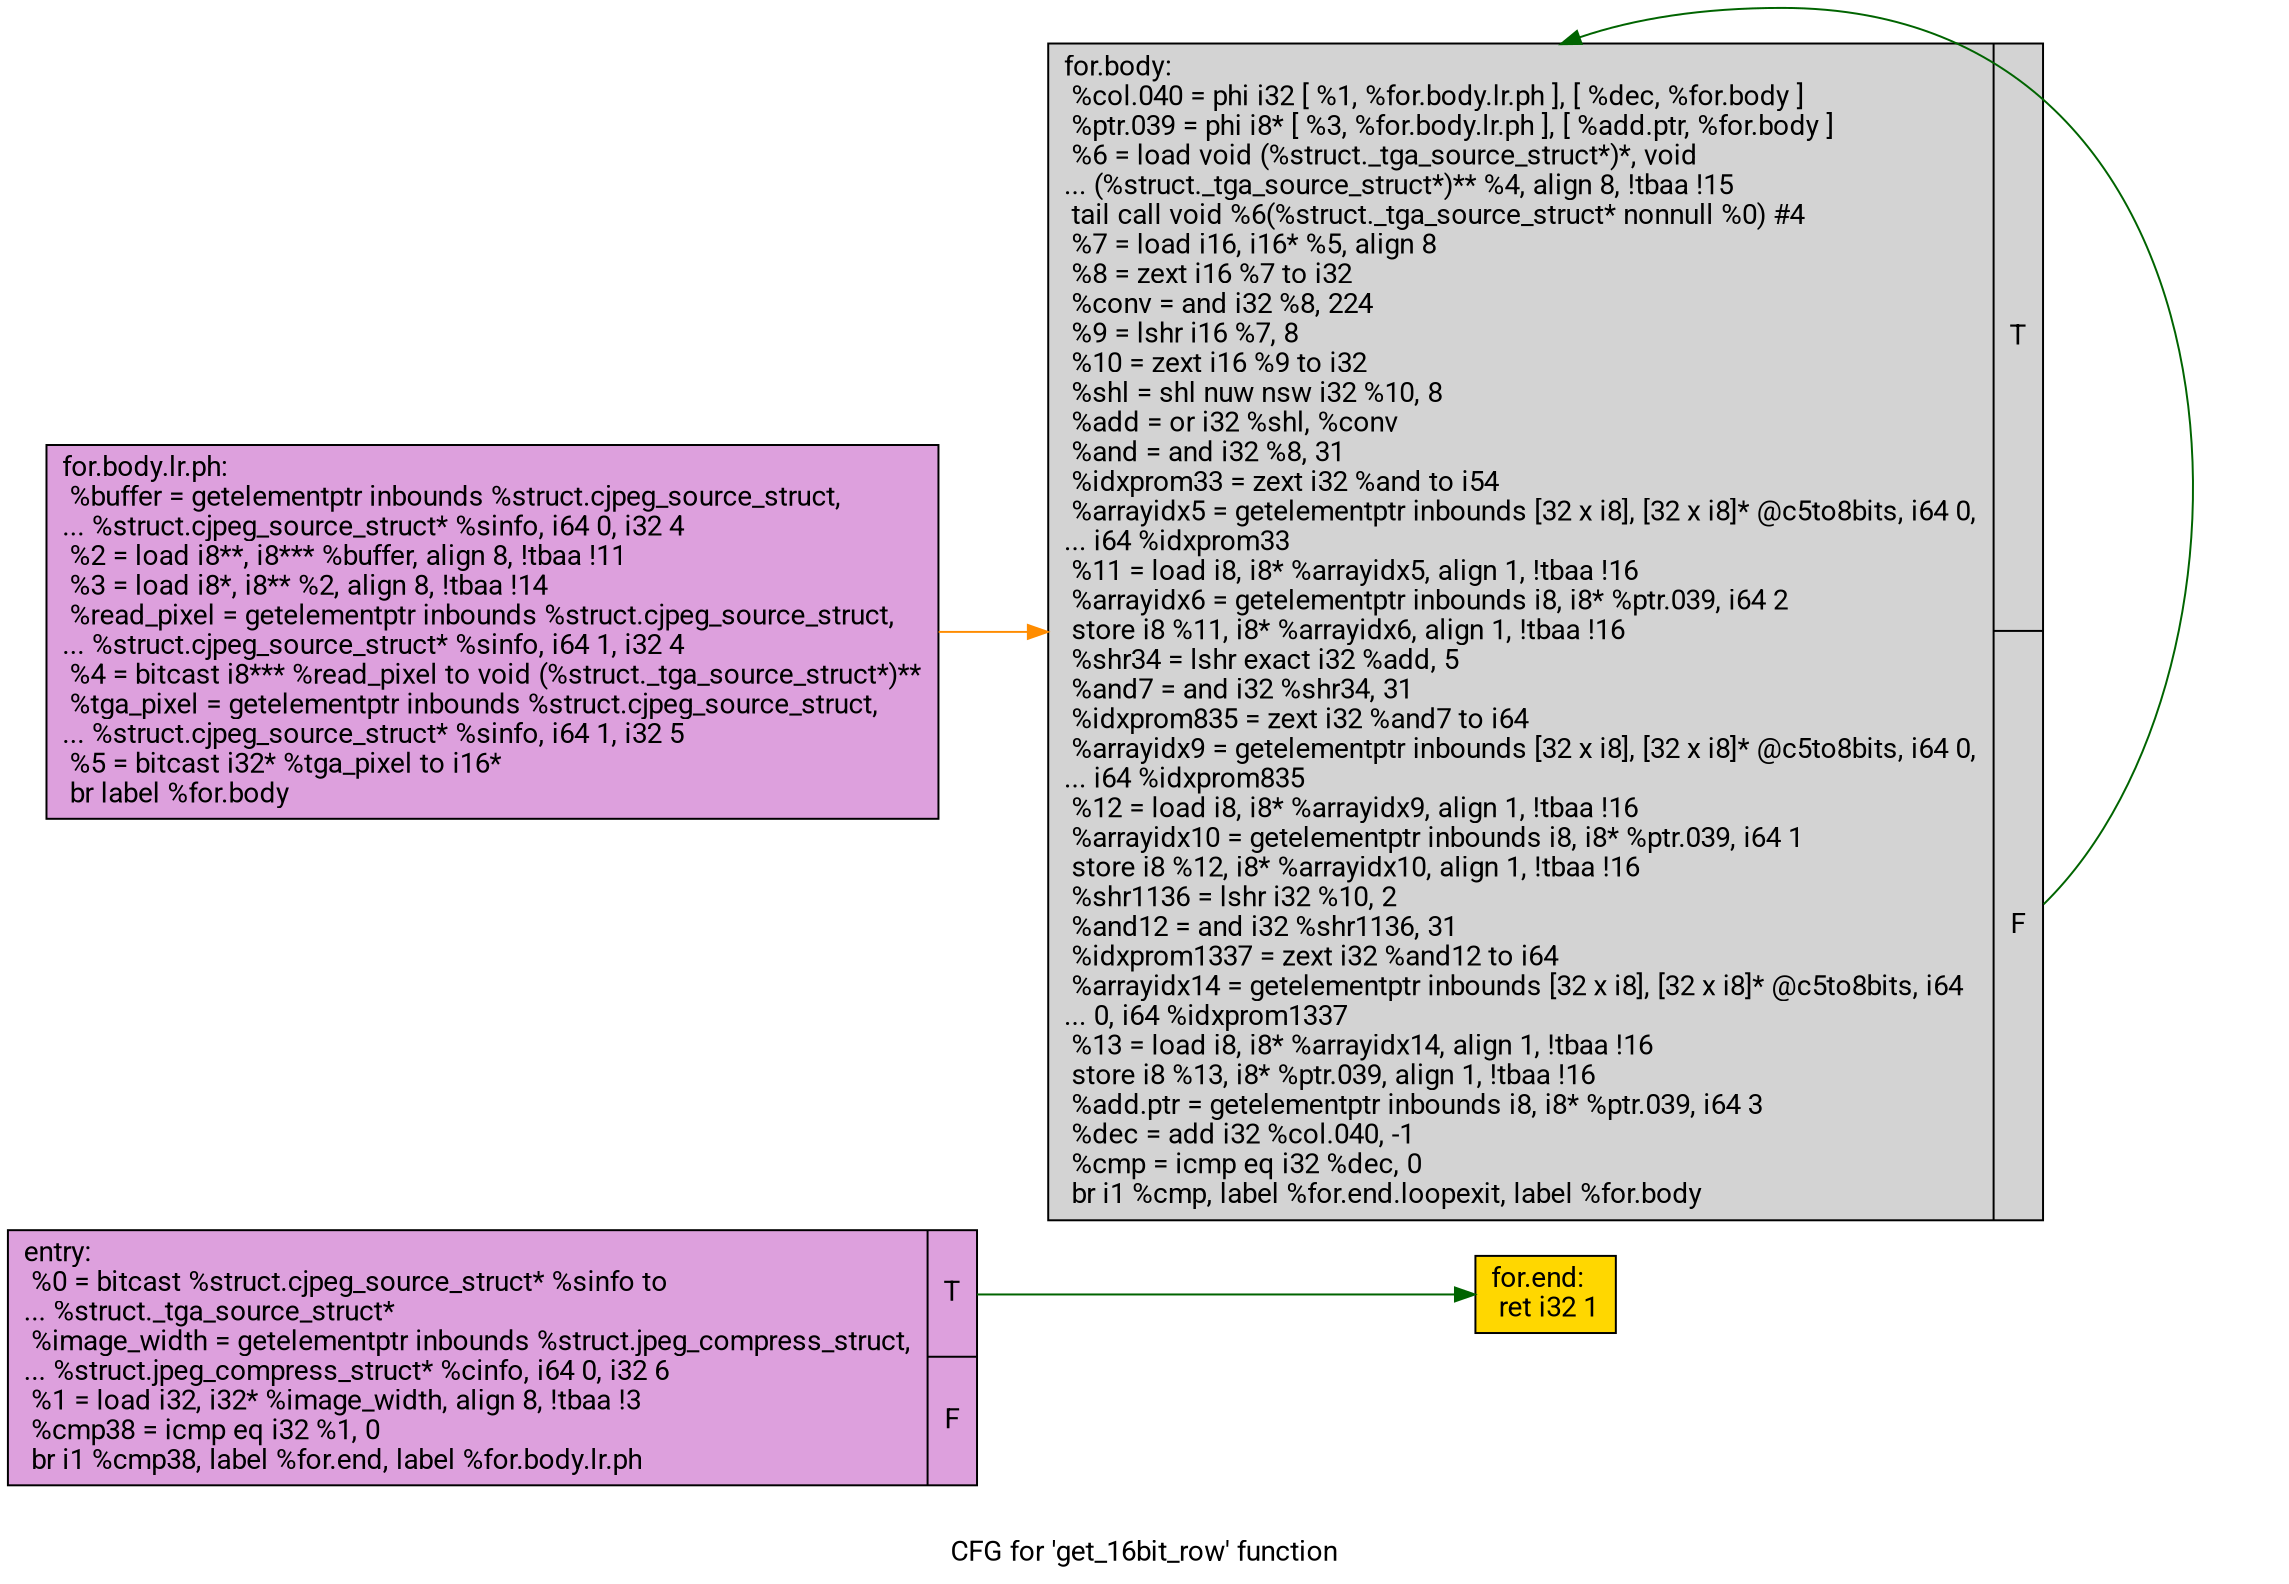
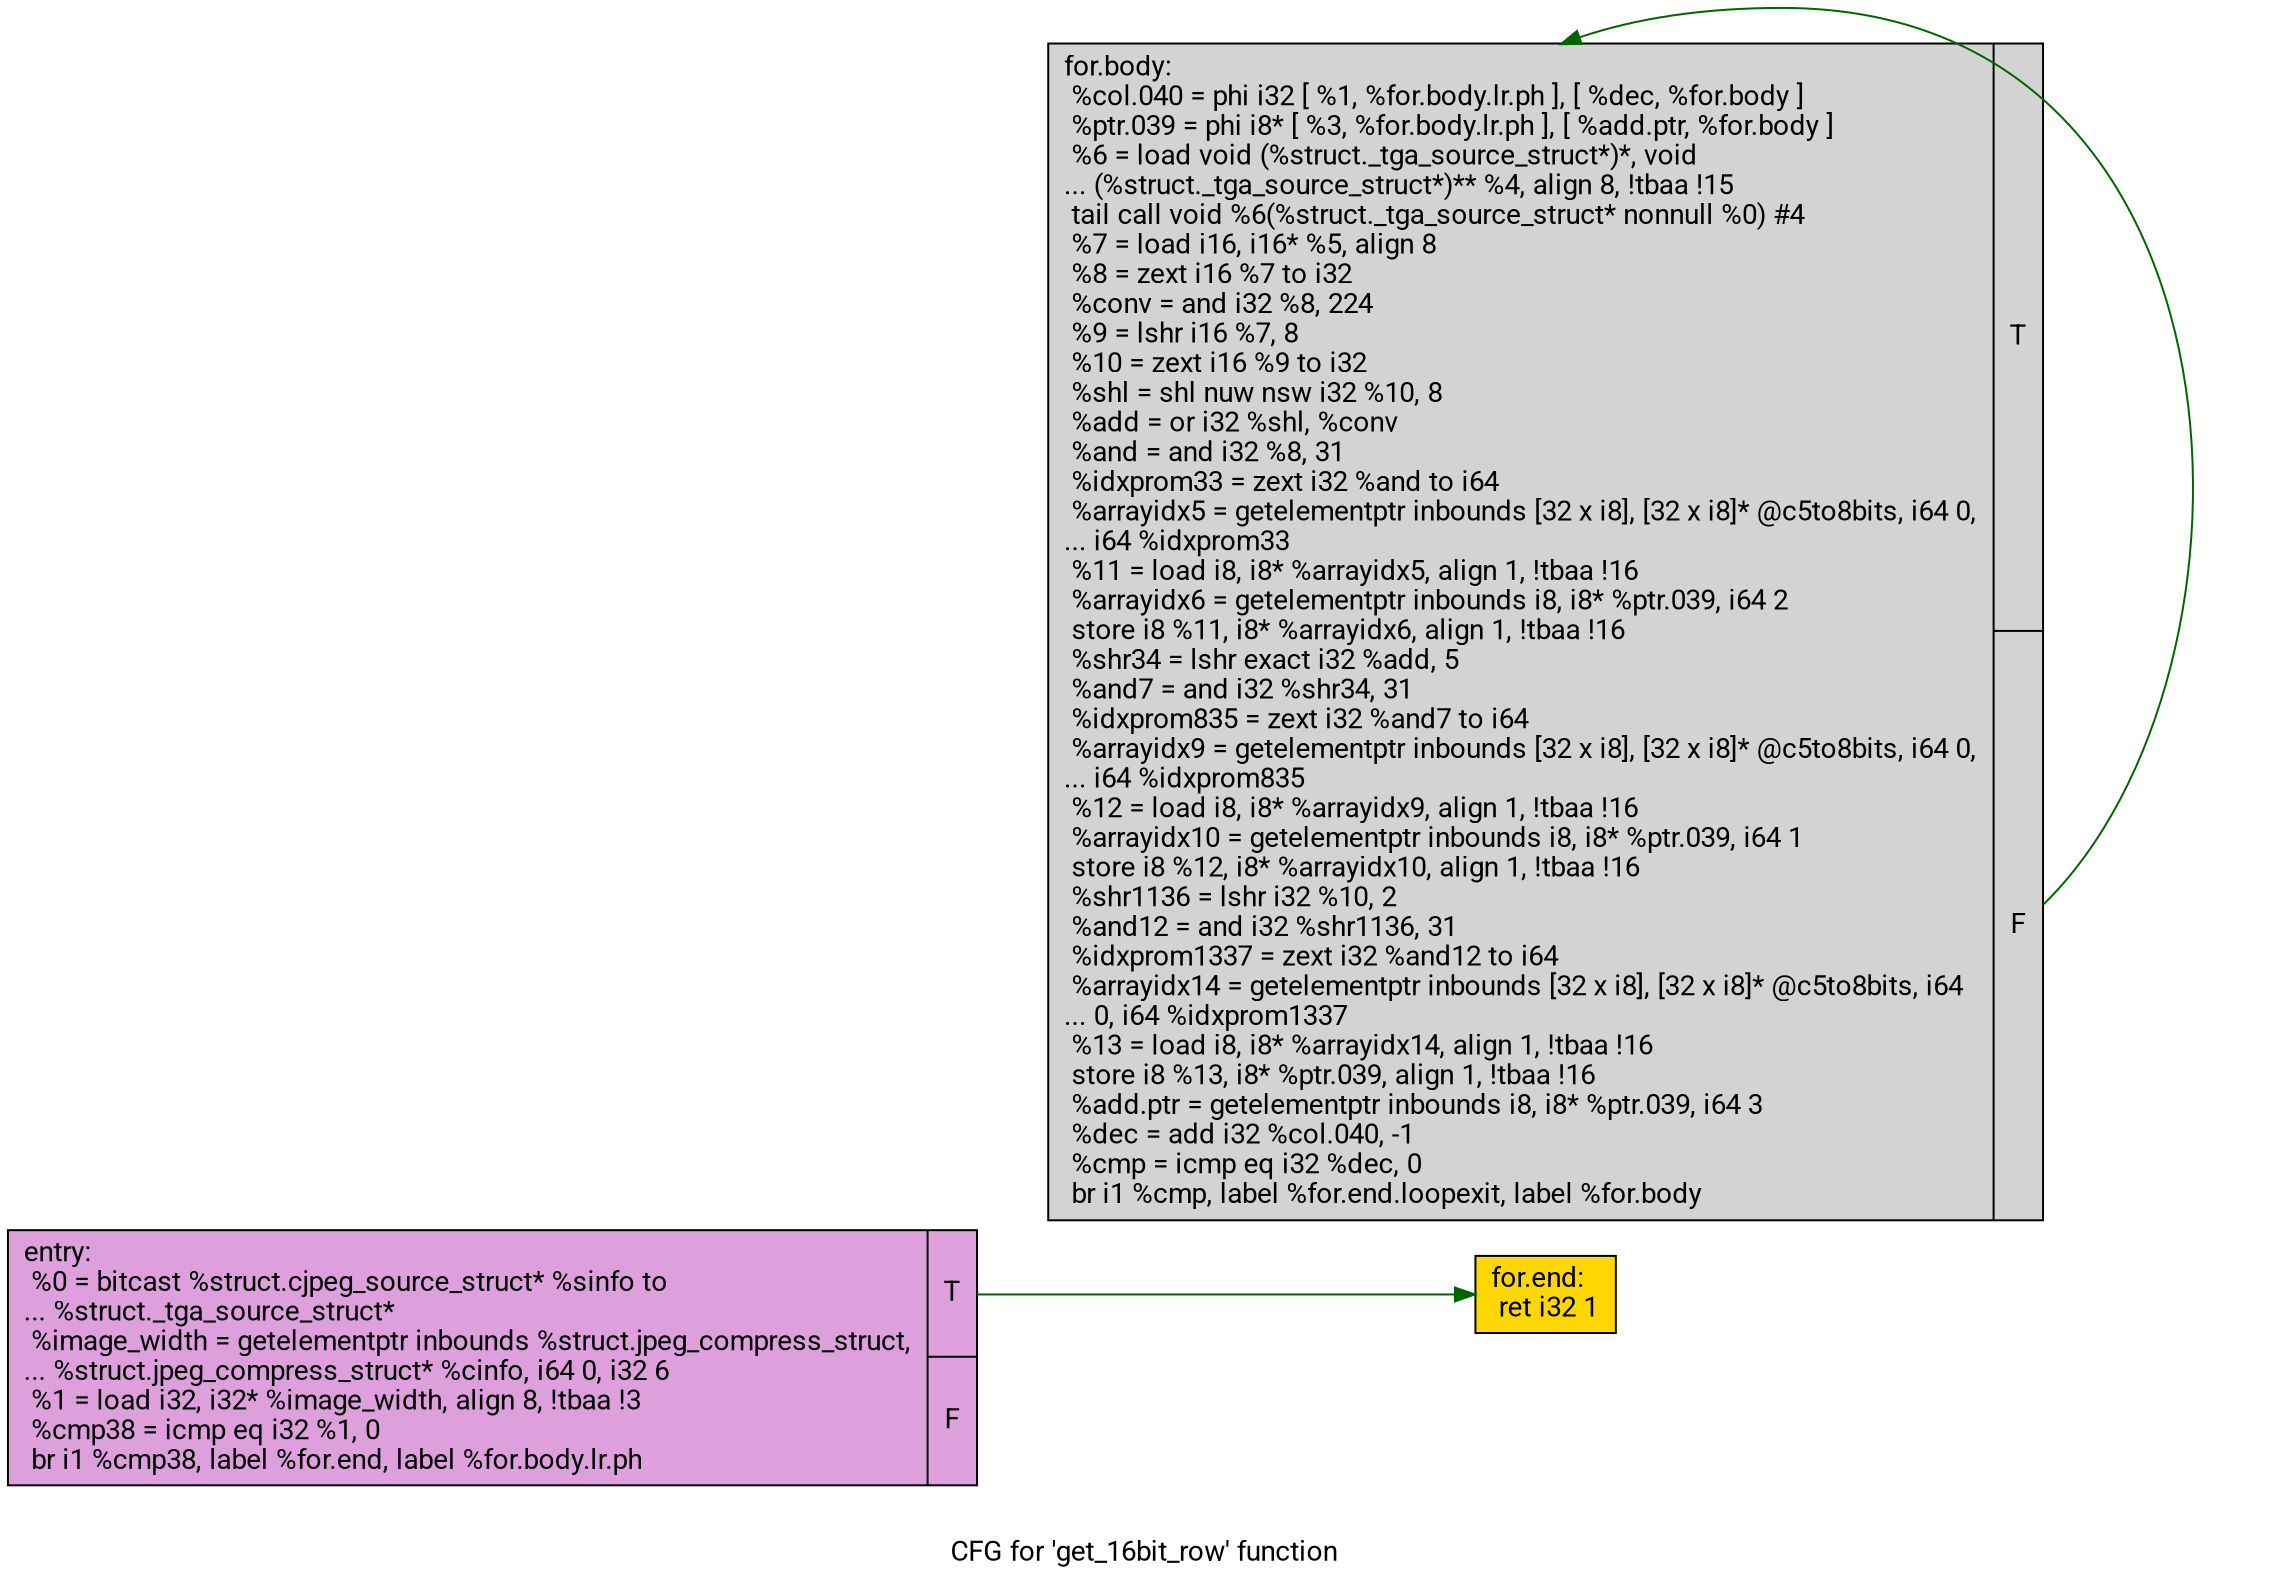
  digraph {
    fontname=Roboto
    label="CFG for 'get_16bit_row' function"
    rankdir=LR
    node [fillcolor=plum fontname=Roboto shape=record style=filled]
    edge [color=darkgreen fontname=Roboto]
    n1 [label="{entry:\l  %0 = bitcast %struct.cjpeg_source_struct* %sinfo to\l... %struct._tga_source_struct*\l  %image_width = getelementptr inbounds %struct.jpeg_compress_struct,\l... %struct.jpeg_compress_struct* %cinfo, i64 0, i32 6\l  %1 = load i32, i32* %image_width, align 8, !tbaa !3\l  %cmp38 = icmp eq i32 %1, 0\l  br i1 %cmp38, label %for.end, label %for.body.lr.ph\l|{<s0>T|<s1>F}}"]
    n2 [fillcolor=gold label="{for.end:                                          \l  ret i32 1\l}"]
-   n3 [label="{for.body.lr.ph:                                   \l  %buffer = getelementptr inbounds %struct.cjpeg_source_struct,\l... %struct.cjpeg_source_struct* %sinfo, i64 0, i32 4\l  %2 = load i8**, i8*** %buffer, align 8, !tbaa !11\l  %3 = load i8*, i8** %2, align 8, !tbaa !14\l  %read_pixel = getelementptr inbounds %struct.cjpeg_source_struct,\l... %struct.cjpeg_source_struct* %sinfo, i64 1, i32 4\l  %4 = bitcast i8*** %read_pixel to void (%struct._tga_source_struct*)**\l  %tga_pixel = getelementptr inbounds %struct.cjpeg_source_struct,\l... %struct.cjpeg_source_struct* %sinfo, i64 1, i32 5\l  %5 = bitcast i32* %tga_pixel to i16*\l  br label %for.body\l}"]
-   n4 [fillcolor=lightgrey label="{for.body:                                         \l  %col.040 = phi i32 [ %1, %for.body.lr.ph ], [ %dec, %for.body ]\l  %ptr.039 = phi i8* [ %3, %for.body.lr.ph ], [ %add.ptr, %for.body ]\l  %6 = load void (%struct._tga_source_struct*)*, void\l... (%struct._tga_source_struct*)** %4, align 8, !tbaa !15\l  tail call void %6(%struct._tga_source_struct* nonnull %0) #4\l  %7 = load i16, i16* %5, align 8\l  %8 = zext i16 %7 to i32\l  %conv = and i32 %8, 224\l  %9 = lshr i16 %7, 8\l  %10 = zext i16 %9 to i32\l  %shl = shl nuw nsw i32 %10, 8\l  %add = or i32 %shl, %conv\l  %and = and i32 %8, 31\l  %idxprom33 = zext i32 %and to i54\l  %arrayidx5 = getelementptr inbounds [32 x i8], [32 x i8]* @c5to8bits, i64 0,\l... i64 %idxprom33\l  %11 = load i8, i8* %arrayidx5, align 1, !tbaa !16\l  %arrayidx6 = getelementptr inbounds i8, i8* %ptr.039, i64 2\l  store i8 %11, i8* %arrayidx6, align 1, !tbaa !16\l  %shr34 = lshr exact i32 %add, 5\l  %and7 = and i32 %shr34, 31\l  %idxprom835 = zext i32 %and7 to i64\l  %arrayidx9 = getelementptr inbounds [32 x i8], [32 x i8]* @c5to8bits, i64 0,\l... i64 %idxprom835\l  %12 = load i8, i8* %arrayidx9, align 1, !tbaa !16\l  %arrayidx10 = getelementptr inbounds i8, i8* %ptr.039, i64 1\l  store i8 %12, i8* %arrayidx10, align 1, !tbaa !16\l  %shr1136 = lshr i32 %10, 2\l  %and12 = and i32 %shr1136, 31\l  %idxprom1337 = zext i32 %and12 to i64\l  %arrayidx14 = getelementptr inbounds [32 x i8], [32 x i8]* @c5to8bits, i64\l... 0, i64 %idxprom1337\l  %13 = load i8, i8* %arrayidx14, align 1, !tbaa !16\l  store i8 %13, i8* %ptr.039, align 1, !tbaa !16\l  %add.ptr = getelementptr inbounds i8, i8* %ptr.039, i64 3\l  %dec = add i32 %col.040, -1\l  %cmp = icmp eq i32 %dec, 0\l  br i1 %cmp, label %for.end.loopexit, label %for.body\l|{<s0>T|<s1>F}}"]
+   n4 [fillcolor=lightgrey label="{for.body:                                         \l  %col.040 = phi i32 [ %1, %for.body.lr.ph ], [ %dec, %for.body ]\l  %ptr.039 = phi i8* [ %3, %for.body.lr.ph ], [ %add.ptr, %for.body ]\l  %6 = load void (%struct._tga_source_struct*)*, void\l... (%struct._tga_source_struct*)** %4, align 8, !tbaa !15\l  tail call void %6(%struct._tga_source_struct* nonnull %0) #4\l  %7 = load i16, i16* %5, align 8\l  %8 = zext i16 %7 to i32\l  %conv = and i32 %8, 224\l  %9 = lshr i16 %7, 8\l  %10 = zext i16 %9 to i32\l  %shl = shl nuw nsw i32 %10, 8\l  %add = or i32 %shl, %conv\l  %and = and i32 %8, 31\l  %idxprom33 = zext i32 %and to i64\l  %arrayidx5 = getelementptr inbounds [32 x i8], [32 x i8]* @c5to8bits, i64 0,\l... i64 %idxprom33\l  %11 = load i8, i8* %arrayidx5, align 1, !tbaa !16\l  %arrayidx6 = getelementptr inbounds i8, i8* %ptr.039, i64 2\l  store i8 %11, i8* %arrayidx6, align 1, !tbaa !16\l  %shr34 = lshr exact i32 %add, 5\l  %and7 = and i32 %shr34, 31\l  %idxprom835 = zext i32 %and7 to i64\l  %arrayidx9 = getelementptr inbounds [32 x i8], [32 x i8]* @c5to8bits, i64 0,\l... i64 %idxprom835\l  %12 = load i8, i8* %arrayidx9, align 1, !tbaa !16\l  %arrayidx10 = getelementptr inbounds i8, i8* %ptr.039, i64 1\l  store i8 %12, i8* %arrayidx10, align 1, !tbaa !16\l  %shr1136 = lshr i32 %10, 2\l  %and12 = and i32 %shr1136, 31\l  %idxprom1337 = zext i32 %and12 to i64\l  %arrayidx14 = getelementptr inbounds [32 x i8], [32 x i8]* @c5to8bits, i64\l... 0, i64 %idxprom1337\l  %13 = load i8, i8* %arrayidx14, align 1, !tbaa !16\l  store i8 %13, i8* %ptr.039, align 1, !tbaa !16\l  %add.ptr = getelementptr inbounds i8, i8* %ptr.039, i64 3\l  %dec = add i32 %col.040, -1\l  %cmp = icmp eq i32 %dec, 0\l  br i1 %cmp, label %for.end.loopexit, label %for.body\l|{<s0>T|<s1>F}}"]
    n1 -> n2 [tailport=s0]
-   n3 -> n4 [color=darkorange]
    n4 -> n4 [tailport=s1]
  }
